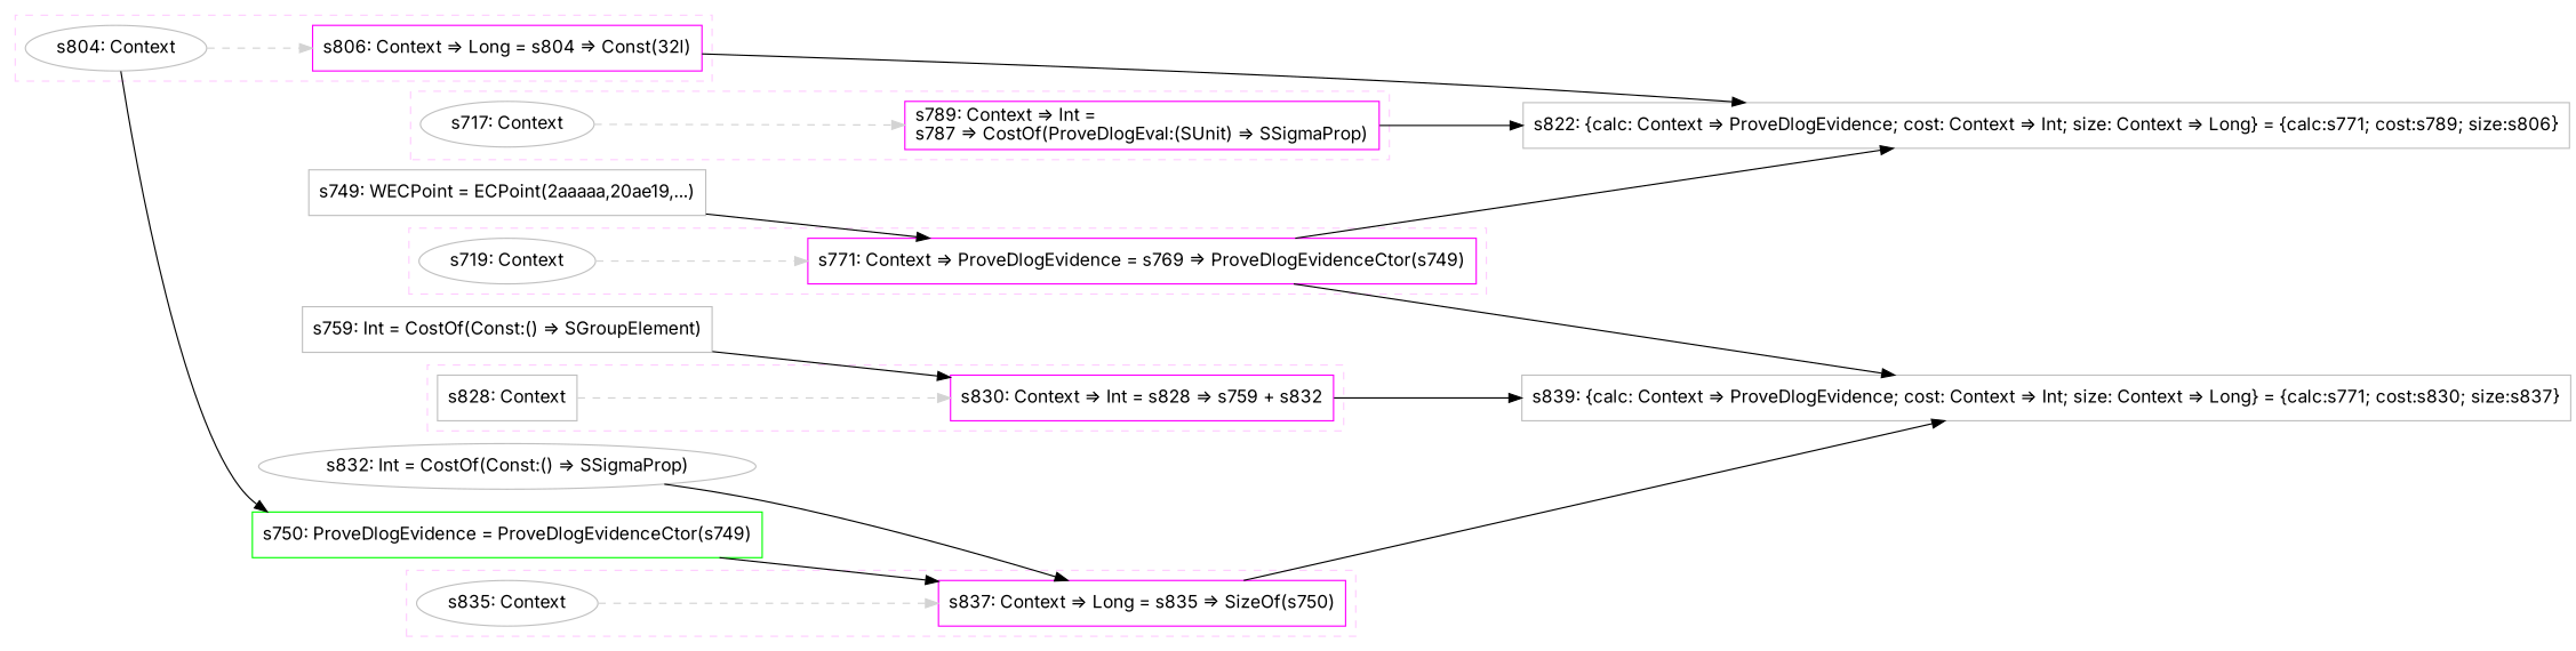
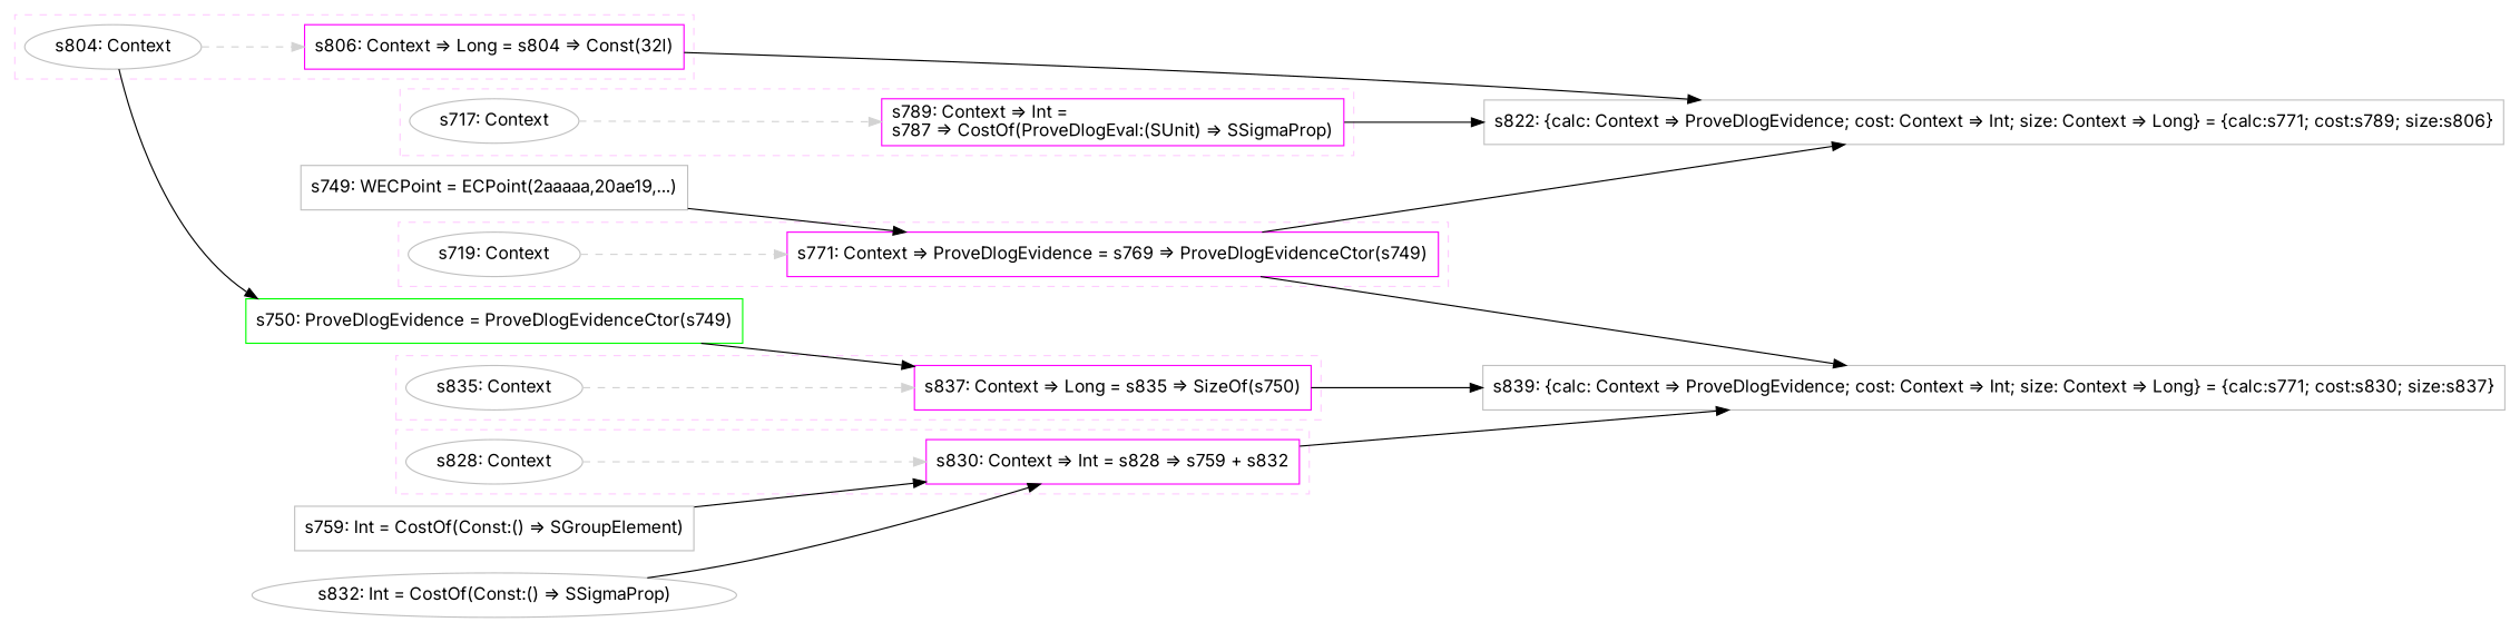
  digraph {
    concentrate=true
    fontname=Inter
    rankdir=LR
    node [color=gray fillcolor=white fontname=Inter shape=box style=filled]
    edge [fontname=Inter style=solid]
    n1 [label="s719: Context" shape=oval]
    n2 [color=magenta label="s771: Context => ProveDlogEvidence = s769 => ProveDlogEvidenceCtor(s749)"]
    n3 [label="s717: Context" shape=oval]
    n4 [color=magenta label="s789: Context => Int =\ls787 => CostOf(ProveDlogEval:(SUnit) => SSigmaProp)\l"]
    n5 [label="s804: Context" shape=oval]
    n6 [color=magenta label="s806: Context => Long = s804 => Const(32l)"]
-   n7 [label="s828: Context"]
+   n7 [label="s828: Context" shape=oval]
    n8 [color=magenta label="s830: Context => Int = s828 => s759 + s832"]
    n9 [label="s835: Context" shape=oval]
    n10 [color=magenta label="s837: Context => Long = s835 => SizeOf(s750)"]
    n11 [label="s822: {calc: Context => ProveDlogEvidence; cost: Context => Int; size: Context => Long} = {calc:s771; cost:s789; size:s806}"]
    n12 [label="s839: {calc: Context => ProveDlogEvidence; cost: Context => Int; size: Context => Long} = {calc:s771; cost:s830; size:s837}"]
    n13 [color=green label="s750: ProveDlogEvidence = ProveDlogEvidenceCtor(s749)"]
    n14 [label="s749: WECPoint = ECPoint(2aaaaa,20ae19,...)"]
    n15 [label="s759: Int = CostOf(Const:() => SGroupElement)"]
    n16 [label="s832: Int = CostOf(Const:() => SSigmaProp)" shape=ellipse]
    subgraph cluster_1 {
      color="#FFCCFF"
      style=dashed
      subgraph sub_2 {
        color="#FFCCFF"
        rank=source
        style=dashed
        n1
      }
      subgraph sub_3 {
        color="#FFCCFF"
        rank=sink
        style=dashed
        n2
      }
    }
    subgraph cluster_4 {
      color="#FFCCFF"
      style=dashed
      subgraph sub_5 {
        color="#FFCCFF"
        rank=source
        style=dashed
        n3
      }
      subgraph sub_6 {
        color="#FFCCFF"
        rank=sink
        style=dashed
        n4
      }
    }
    subgraph cluster_7 {
      color="#FFCCFF"
      style=dashed
      subgraph sub_8 {
        color="#FFCCFF"
        rank=source
        style=dashed
        n5
      }
      subgraph sub_9 {
        color="#FFCCFF"
        rank=sink
        style=dashed
        n6
      }
    }
    subgraph cluster_10 {
      color="#FFCCFF"
      style=dashed
      subgraph sub_11 {
        color="#FFCCFF"
        rank=source
        style=dashed
        n7
      }
      subgraph sub_12 {
        color="#FFCCFF"
        rank=sink
        style=dashed
        n8
      }
    }
    subgraph cluster_13 {
      color="#FFCCFF"
      style=dashed
      subgraph sub_14 {
        color="#FFCCFF"
        rank=source
        style=dashed
        n9
      }
      subgraph sub_15 {
        color="#FFCCFF"
        rank=sink
        style=dashed
        n10
      }
    }
    n1 -> n2 [color=lightgray style=dashed weight=0]
    n2 -> n11
    n2 -> n12
    n3 -> n4 [color=lightgray style=dashed weight=0]
    n4 -> n11
    n5 -> n6 [color=lightgray style=dashed weight=0]
    n5 -> n13
    n6 -> n11
    n7 -> n8 [color=lightgray style=dashed weight=0]
    n8 -> n12
    n9 -> n10 [color=lightgray style=dashed weight=0]
    n10 -> n12
    n13 -> n10
    n14 -> n2
    n15 -> n8
-   n16 -> n10
+   n16 -> n8
  }
